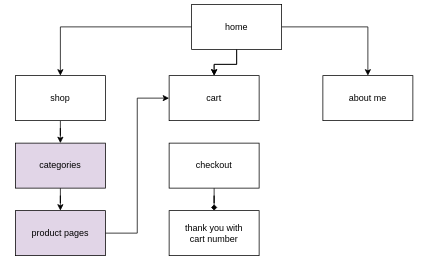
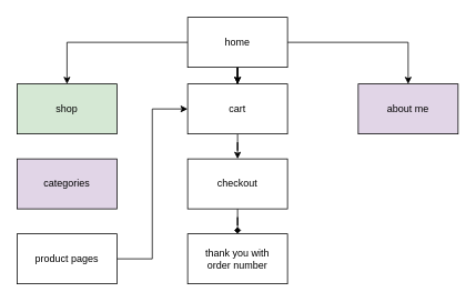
  <mxCell id="0" />
  <mxCell id="1" parent="0" />
  <mxCell id="2" value="" style="edgeStyle=orthogonalEdgeStyle;rounded=0;orthogonalLoop=1;jettySize=auto;html=1;" edge="1" parent="1" source="6" target="8"><mxGeometry relative="1" as="geometry" /></mxCell>
  <mxCell id="3" value="" style="edgeStyle=orthogonalEdgeStyle;rounded=0;orthogonalLoop=1;jettySize=auto;html=1;" edge="1" parent="1" source="6" target="9"><mxGeometry relative="1" as="geometry" /></mxCell>
  <mxCell id="4" value="" style="edgeStyle=orthogonalEdgeStyle;rounded=0;orthogonalLoop=1;jettySize=auto;html=1;" edge="1" parent="1" source="6" target="11"><mxGeometry relative="1" as="geometry" /></mxCell>
  <mxCell id="5" value="" style="edgeStyle=orthogonalEdgeStyle;rounded=0;orthogonalLoop=1;jettySize=auto;html=1;" edge="1" parent="1" source="6" target="11"><mxGeometry relative="1" as="geometry" /></mxCell>
- <mxCell id="6" value="home" style="rounded=0;whiteSpace=wrap;html=1;" vertex="1" parent="1"><mxGeometry x="255" y="5" width="120" height="60" as="geometry" /></mxCell>
- <mxCell id="7" value="" style="edgeStyle=orthogonalEdgeStyle;rounded=0;orthogonalLoop=1;jettySize=auto;html=1;" edge="1" parent="1" source="8" target="13"><mxGeometry relative="1" as="geometry" /></mxCell>
- <mxCell id="8" value="shop" style="whiteSpace=wrap;html=1;rounded=0;" vertex="1" parent="1"><mxGeometry x="20" y="100" width="120" height="60" as="geometry" /></mxCell>
- <mxCell id="9" value="about me" style="whiteSpace=wrap;html=1;rounded=0;" vertex="1" parent="1"><mxGeometry x="430" y="100" width="120" height="60" as="geometry" /></mxCell>
+ <mxCell id="6" value="home" style="rounded=0;whiteSpace=wrap;html=1;" vertex="1" parent="1"><mxGeometry x="225" y="20" width="120" height="60" as="geometry" /></mxCell>
+ <mxCell id="8" value="shop" style="whiteSpace=wrap;html=1;rounded=0;fillColor=#d5e8d4;" vertex="1" parent="1"><mxGeometry x="20" y="100" width="120" height="60" as="geometry" /></mxCell>
+ <mxCell id="9" value="about me" style="whiteSpace=wrap;html=1;rounded=0;fillColor=#e1d5e7;" vertex="1" parent="1"><mxGeometry x="430" y="100" width="120" height="60" as="geometry" /></mxCell>
+ <mxCell id="10" value="" style="edgeStyle=orthogonalEdgeStyle;rounded=0;orthogonalLoop=1;jettySize=auto;html=1;" edge="1" parent="1" source="11" target="17"><mxGeometry relative="1" as="geometry" /></mxCell>
  <mxCell id="11" value="cart" style="whiteSpace=wrap;html=1;rounded=0;" vertex="1" parent="1"><mxGeometry x="225" y="100" width="120" height="60" as="geometry" /></mxCell>
- <mxCell id="12" value="" style="edgeStyle=orthogonalEdgeStyle;rounded=0;orthogonalLoop=1;jettySize=auto;html=1;" edge="1" parent="1" source="13" target="15"><mxGeometry relative="1" as="geometry" /></mxCell>
  <mxCell id="13" value="categories" style="whiteSpace=wrap;html=1;rounded=0;fillColor=#e1d5e7;" vertex="1" parent="1"><mxGeometry x="20" y="190" width="120" height="60" as="geometry" /></mxCell>
  <mxCell id="14" style="edgeStyle=orthogonalEdgeStyle;rounded=0;orthogonalLoop=1;jettySize=auto;html=1;entryX=0;entryY=0.5;entryDx=0;entryDy=0;" edge="1" parent="1" source="15" target="11"><mxGeometry relative="1" as="geometry"><mxPoint x="180" y="120" as="targetPoint" /></mxGeometry></mxCell>
- <mxCell id="15" value="product pages" style="whiteSpace=wrap;html=1;rounded=0;fillColor=#e1d5e7;" vertex="1" parent="1"><mxGeometry x="20" y="280" width="120" height="60" as="geometry" /></mxCell>
+ <mxCell id="15" value="product pages" style="whiteSpace=wrap;html=1;rounded=0;" vertex="1" parent="1"><mxGeometry x="20" y="280" width="120" height="60" as="geometry" /></mxCell>
  <mxCell id="16" value="" style="edgeStyle=orthogonalEdgeStyle;rounded=0;orthogonalLoop=1;jettySize=auto;html=1;endArrow=diamond;" edge="1" parent="1" source="17" target="18"><mxGeometry relative="1" as="geometry" /></mxCell>
  <mxCell id="17" value="checkout" style="whiteSpace=wrap;html=1;rounded=0;" vertex="1" parent="1"><mxGeometry x="225" y="190" width="120" height="60" as="geometry" /></mxCell>
- <mxCell id="18" value="thank you with&lt;div&gt;cart number&lt;/div&gt;" style="whiteSpace=wrap;html=1;rounded=0;" vertex="1" parent="1"><mxGeometry x="225" y="280" width="120" height="60" as="geometry" /></mxCell>
+ <mxCell id="18" value="thank you with&lt;div&gt;order number&lt;/div&gt;" style="whiteSpace=wrap;html=1;rounded=0;" vertex="1" parent="1"><mxGeometry x="225" y="280" width="120" height="60" as="geometry" /></mxCell>
